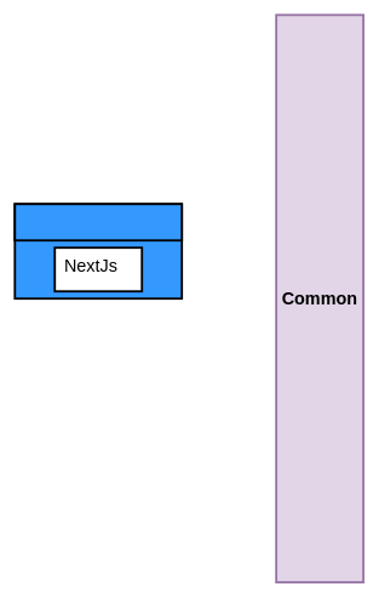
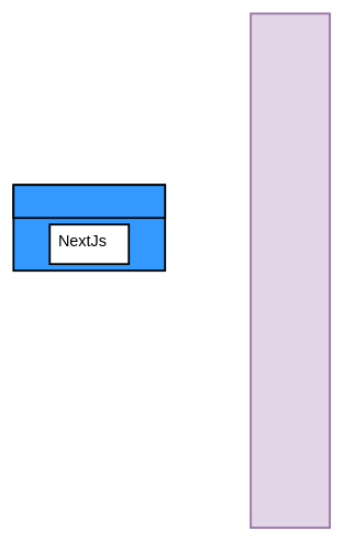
  <mxCell id="0" />
  <mxCell id="1" parent="0" />
  <mxCell id="2" value="No" style="rounded=0;html=1;jettySize=auto;orthogonalLoop=1;fontSize=11;endArrow=block;endFill=0;endSize=8;strokeWidth=1;shadow=0;labelBackgroundColor=none;edgeStyle=orthogonalEdgeStyle;" parent="1" edge="1"><mxGeometry x="0.333" y="20" relative="1" as="geometry"><mxPoint as="offset" /><mxPoint x="200" y="290" as="sourcePoint" /></mxGeometry></mxCell>
  <mxCell id="3" value="" style="rounded=0;whiteSpace=wrap;html=1;strokeColor=#000000;strokeWidth=3;gradientColor=none;fillColor=#3399FF;" parent="1" vertex="1"><mxGeometry x="20" y="280" width="230" height="130" as="geometry" /></mxCell>
  <mxCell id="4" value="" style="rounded=0;whiteSpace=wrap;html=1;strokeColor=#000000;strokeWidth=3;fillColor=#3399FF;gradientColor=none;" parent="1" vertex="1"><mxGeometry x="20" y="280" width="230" height="50" as="geometry" /></mxCell>
  <mxCell id="5" value="" style="rounded=0;whiteSpace=wrap;html=1;strokeColor=#000000;strokeWidth=3;fillColor=#ffffff;gradientColor=none;" parent="1" vertex="1"><mxGeometry x="75" y="340" width="120" height="60" as="geometry" /></mxCell>
  <mxCell id="6" value="&lt;font style=&quot;font-size: 24px&quot;&gt;NextJs&lt;/font&gt;" style="text;html=1;strokeColor=none;fillColor=none;align=center;verticalAlign=middle;whiteSpace=wrap;rounded=0;" parent="1" vertex="1"><mxGeometry x="105" y="355" width="40" height="20" as="geometry" /></mxCell>
  <mxCell id="7" value="" style="rounded=0;whiteSpace=wrap;html=1;strokeColor=#9673a6;strokeWidth=3;fillColor=#e1d5e7;direction=south;" parent="1" vertex="1"><mxGeometry x="380" y="20" width="120" height="780" as="geometry" /></mxCell>
- <mxCell id="8" value="&lt;b&gt;&lt;font style=&quot;font-size: 24px&quot;&gt;Common&lt;/font&gt;&lt;/b&gt;" style="text;html=1;strokeColor=none;fillColor=none;align=center;verticalAlign=middle;whiteSpace=wrap;rounded=0;" parent="1" vertex="1"><mxGeometry x="380" y="400" width="120" height="20" as="geometry" /></mxCell>
